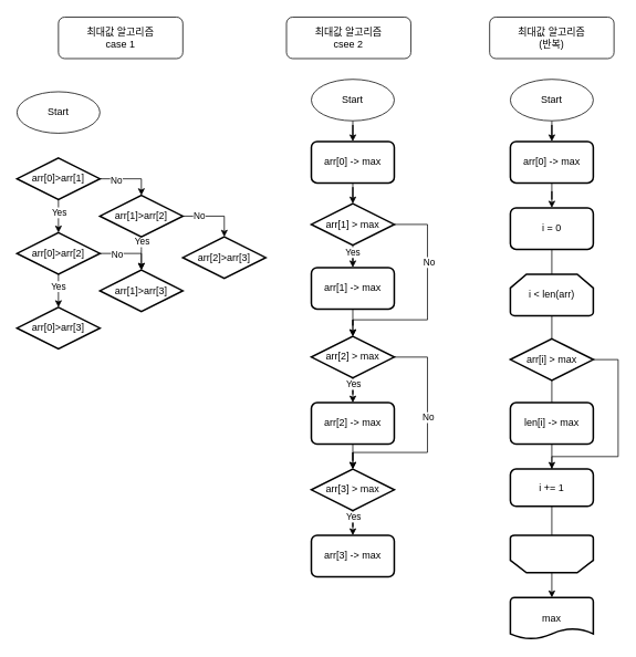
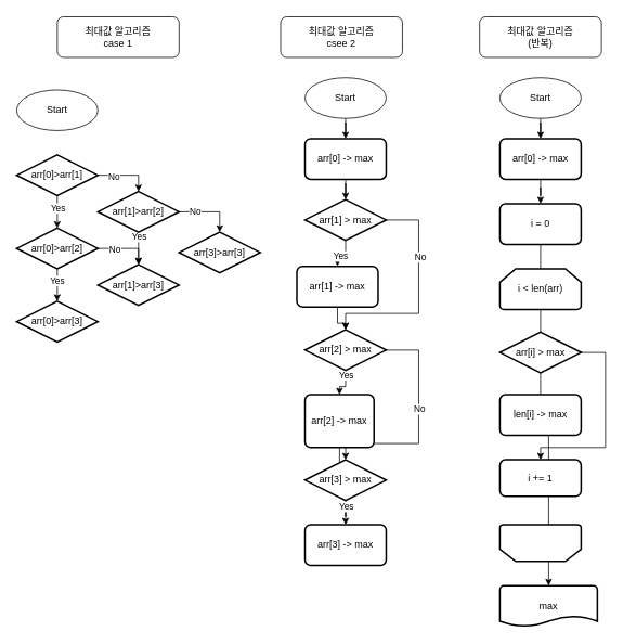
  <mxCell id="0" />
  <mxCell id="1" parent="0" />
  <mxCell id="2" value="Start" style="ellipse;whiteSpace=wrap;html=1;" vertex="1" parent="1"><mxGeometry x="20" y="110" width="100" height="50" as="geometry" /></mxCell>
  <mxCell id="3" value="최대값 알고리즘&lt;br&gt;case 1" style="rounded=1;whiteSpace=wrap;html=1;" vertex="1" parent="1"><mxGeometry x="70" y="20" width="150" height="50" as="geometry" /></mxCell>
  <mxCell id="4" style="edgeStyle=orthogonalEdgeStyle;rounded=0;orthogonalLoop=1;jettySize=auto;html=1;entryX=0.5;entryY=0;entryDx=0;entryDy=0;entryPerimeter=0;" edge="1" parent="1" source="8" target="13"><mxGeometry relative="1" as="geometry" /></mxCell>
  <mxCell id="5" value="Yes" style="edgeLabel;html=1;align=center;verticalAlign=middle;resizable=0;points=[];" vertex="1" connectable="0" parent="4"><mxGeometry x="-0.264" relative="1" as="geometry"><mxPoint as="offset" /></mxGeometry></mxCell>
  <mxCell id="6" style="edgeStyle=orthogonalEdgeStyle;rounded=0;orthogonalLoop=1;jettySize=auto;html=1;entryX=0.5;entryY=0;entryDx=0;entryDy=0;entryPerimeter=0;" edge="1" parent="1" source="8" target="19"><mxGeometry relative="1" as="geometry"><Array as="points"><mxPoint x="170" y="215" /></Array></mxGeometry></mxCell>
  <mxCell id="7" value="No" style="edgeLabel;html=1;align=center;verticalAlign=middle;resizable=0;points=[];" vertex="1" connectable="0" parent="6"><mxGeometry x="-0.447" y="-1" relative="1" as="geometry"><mxPoint as="offset" /></mxGeometry></mxCell>
  <mxCell id="8" value="arr[0]&amp;gt;arr[1]" style="strokeWidth=2;html=1;shape=mxgraph.flowchart.decision;whiteSpace=wrap;" vertex="1" parent="1"><mxGeometry x="20" y="190" width="100" height="50" as="geometry" /></mxCell>
  <mxCell id="9" style="edgeStyle=orthogonalEdgeStyle;rounded=0;orthogonalLoop=1;jettySize=auto;html=1;" edge="1" parent="1" source="13" target="14"><mxGeometry relative="1" as="geometry" /></mxCell>
  <mxCell id="10" value="Yes" style="edgeLabel;html=1;align=center;verticalAlign=middle;resizable=0;points=[];" vertex="1" connectable="0" parent="9"><mxGeometry x="-0.296" y="-1" relative="1" as="geometry"><mxPoint as="offset" /></mxGeometry></mxCell>
  <mxCell id="11" style="edgeStyle=orthogonalEdgeStyle;rounded=0;orthogonalLoop=1;jettySize=auto;html=1;entryX=0.5;entryY=0;entryDx=0;entryDy=0;entryPerimeter=0;" edge="1" parent="1" source="13" target="20"><mxGeometry relative="1" as="geometry"><Array as="points"><mxPoint x="170" y="305" /></Array></mxGeometry></mxCell>
  <mxCell id="12" value="No" style="edgeLabel;html=1;align=center;verticalAlign=middle;resizable=0;points=[];" vertex="1" connectable="0" parent="11"><mxGeometry x="-0.437" y="-1" relative="1" as="geometry"><mxPoint as="offset" /></mxGeometry></mxCell>
  <mxCell id="13" value="arr[0]&amp;gt;arr[2]" style="strokeWidth=2;html=1;shape=mxgraph.flowchart.decision;whiteSpace=wrap;" vertex="1" parent="1"><mxGeometry x="20" y="280" width="100" height="50" as="geometry" /></mxCell>
  <mxCell id="14" value="arr[0]&amp;gt;arr[3]" style="strokeWidth=2;html=1;shape=mxgraph.flowchart.decision;whiteSpace=wrap;" vertex="1" parent="1"><mxGeometry x="20" y="370" width="100" height="50" as="geometry" /></mxCell>
  <mxCell id="15" style="edgeStyle=orthogonalEdgeStyle;rounded=0;orthogonalLoop=1;jettySize=auto;html=1;" edge="1" parent="1" source="19" target="20"><mxGeometry relative="1" as="geometry"><Array as="points"><mxPoint x="170" y="300" /><mxPoint x="170" y="300" /></Array></mxGeometry></mxCell>
  <mxCell id="16" value="Yes" style="edgeLabel;html=1;align=center;verticalAlign=middle;resizable=0;points=[];" vertex="1" connectable="0" parent="15"><mxGeometry x="-0.727" relative="1" as="geometry"><mxPoint as="offset" /></mxGeometry></mxCell>
  <mxCell id="17" style="edgeStyle=orthogonalEdgeStyle;rounded=0;orthogonalLoop=1;jettySize=auto;html=1;" edge="1" parent="1" source="19" target="21"><mxGeometry relative="1" as="geometry"><Array as="points"><mxPoint x="270" y="260" /></Array></mxGeometry></mxCell>
  <mxCell id="18" value="No" style="edgeLabel;html=1;align=center;verticalAlign=middle;resizable=0;points=[];" vertex="1" connectable="0" parent="17"><mxGeometry x="-0.506" y="1" relative="1" as="geometry"><mxPoint as="offset" /></mxGeometry></mxCell>
  <mxCell id="19" value="arr[1]&amp;gt;arr[2]" style="strokeWidth=2;html=1;shape=mxgraph.flowchart.decision;whiteSpace=wrap;" vertex="1" parent="1"><mxGeometry x="120" y="235" width="100" height="50" as="geometry" /></mxCell>
  <mxCell id="20" value="arr[1]&amp;gt;arr[3]" style="strokeWidth=2;html=1;shape=mxgraph.flowchart.decision;whiteSpace=wrap;" vertex="1" parent="1"><mxGeometry x="120" y="325" width="100" height="50" as="geometry" /></mxCell>
- <mxCell id="21" value="arr[2]&amp;gt;arr[3]" style="strokeWidth=2;html=1;shape=mxgraph.flowchart.decision;whiteSpace=wrap;" vertex="1" parent="1"><mxGeometry x="220" y="285" width="100" height="50" as="geometry" /></mxCell>
+ <mxCell id="21" value="arr[3]&amp;gt;arr[3]" style="strokeWidth=2;html=1;shape=mxgraph.flowchart.decision;whiteSpace=wrap;" vertex="1" parent="1"><mxGeometry x="220" y="285" width="100" height="50" as="geometry" /></mxCell>
  <mxCell id="22" style="edgeStyle=orthogonalEdgeStyle;rounded=0;orthogonalLoop=1;jettySize=auto;html=1;entryX=0.5;entryY=0;entryDx=0;entryDy=0;" edge="1" parent="1" source="23" target="25"><mxGeometry relative="1" as="geometry" /></mxCell>
  <mxCell id="23" value="Start" style="ellipse;whiteSpace=wrap;html=1;" vertex="1" parent="1"><mxGeometry x="375" y="95" width="100" height="50" as="geometry" /></mxCell>
  <mxCell id="24" style="edgeStyle=orthogonalEdgeStyle;rounded=0;orthogonalLoop=1;jettySize=auto;html=1;" edge="1" parent="1" source="25" target="30"><mxGeometry relative="1" as="geometry" /></mxCell>
  <mxCell id="25" value="arr[0] -&amp;gt; max" style="rounded=1;whiteSpace=wrap;html=1;absoluteArcSize=1;arcSize=14;strokeWidth=2;" vertex="1" parent="1"><mxGeometry x="375" y="170" width="100" height="50" as="geometry" /></mxCell>
  <mxCell id="26" style="edgeStyle=orthogonalEdgeStyle;rounded=0;orthogonalLoop=1;jettySize=auto;html=1;entryX=0.5;entryY=0;entryDx=0;entryDy=0;" edge="1" parent="1" source="30" target="32"><mxGeometry relative="1" as="geometry" /></mxCell>
  <mxCell id="27" value="Yes" style="edgeLabel;html=1;align=center;verticalAlign=middle;resizable=0;points=[];" vertex="1" connectable="0" parent="26"><mxGeometry x="0.277" y="-1" relative="1" as="geometry"><mxPoint as="offset" /></mxGeometry></mxCell>
  <mxCell id="28" style="edgeStyle=orthogonalEdgeStyle;rounded=0;orthogonalLoop=1;jettySize=auto;html=1;entryX=0.5;entryY=0;entryDx=0;entryDy=0;entryPerimeter=0;" edge="1" parent="1" source="30" target="37"><mxGeometry relative="1" as="geometry"><Array as="points"><mxPoint x="515" y="270" /><mxPoint x="515" y="385" /><mxPoint x="425" y="385" /></Array></mxGeometry></mxCell>
  <mxCell id="29" value="No" style="edgeLabel;html=1;align=center;verticalAlign=middle;resizable=0;points=[];" vertex="1" connectable="0" parent="28"><mxGeometry x="-0.362" y="1" relative="1" as="geometry"><mxPoint as="offset" /></mxGeometry></mxCell>
  <mxCell id="30" value="arr[1] &amp;gt; max" style="strokeWidth=2;html=1;shape=mxgraph.flowchart.decision;whiteSpace=wrap;" vertex="1" parent="1"><mxGeometry x="375" y="245" width="100" height="50" as="geometry" /></mxCell>
  <mxCell id="31" style="edgeStyle=orthogonalEdgeStyle;rounded=0;orthogonalLoop=1;jettySize=auto;html=1;entryX=0.5;entryY=0;entryDx=0;entryDy=0;entryPerimeter=0;" edge="1" parent="1" source="32" target="37"><mxGeometry relative="1" as="geometry" /></mxCell>
- <mxCell id="32" value="arr[1] -&amp;gt; max" style="rounded=1;whiteSpace=wrap;html=1;absoluteArcSize=1;arcSize=14;strokeWidth=2;" vertex="1" parent="1"><mxGeometry x="375" y="322" width="100" height="50" as="geometry" /></mxCell>
+ <mxCell id="32" value="arr[1] -&amp;gt; max" style="rounded=1;whiteSpace=wrap;html=1;absoluteArcSize=1;arcSize=14;strokeWidth=2;" vertex="1" parent="1"><mxGeometry x="365" y="327" width="100" height="50" as="geometry" /></mxCell>
  <mxCell id="33" style="edgeStyle=orthogonalEdgeStyle;rounded=0;orthogonalLoop=1;jettySize=auto;html=1;" edge="1" parent="1" source="37" target="39"><mxGeometry relative="1" as="geometry" /></mxCell>
  <mxCell id="34" value="Yes" style="edgeLabel;html=1;align=center;verticalAlign=middle;resizable=0;points=[];" vertex="1" connectable="0" parent="33"><mxGeometry x="-0.711" relative="1" as="geometry"><mxPoint as="offset" /></mxGeometry></mxCell>
  <mxCell id="35" style="edgeStyle=orthogonalEdgeStyle;rounded=0;orthogonalLoop=1;jettySize=auto;html=1;entryX=0.5;entryY=0;entryDx=0;entryDy=0;entryPerimeter=0;" edge="1" parent="1" source="37" target="42"><mxGeometry relative="1" as="geometry"><Array as="points"><mxPoint x="515" y="430" /><mxPoint x="515" y="545" /><mxPoint x="425" y="545" /></Array></mxGeometry></mxCell>
  <mxCell id="36" value="No" style="edgeLabel;html=1;align=center;verticalAlign=middle;resizable=0;points=[];" vertex="1" connectable="0" parent="35"><mxGeometry x="-0.154" relative="1" as="geometry"><mxPoint as="offset" /></mxGeometry></mxCell>
  <mxCell id="37" value="arr[2] &amp;gt; max" style="strokeWidth=2;html=1;shape=mxgraph.flowchart.decision;whiteSpace=wrap;" vertex="1" parent="1"><mxGeometry x="375" y="405" width="100" height="50" as="geometry" /></mxCell>
  <mxCell id="38" style="edgeStyle=orthogonalEdgeStyle;rounded=0;orthogonalLoop=1;jettySize=auto;html=1;" edge="1" parent="1" source="39" target="42"><mxGeometry relative="1" as="geometry" /></mxCell>
- <mxCell id="39" value="arr[2] -&amp;gt; max" style="rounded=1;whiteSpace=wrap;html=1;absoluteArcSize=1;arcSize=14;strokeWidth=2;" vertex="1" parent="1"><mxGeometry x="375" y="485" width="100" height="50" as="geometry" /></mxCell>
+ <mxCell id="39" value="arr[2] -&amp;gt; max" style="rounded=1;whiteSpace=wrap;html=1;absoluteArcSize=1;arcSize=14;strokeWidth=2;" vertex="1" parent="1"><mxGeometry x="375" y="485" width="85" height="65" as="geometry" /></mxCell>
  <mxCell id="40" style="edgeStyle=orthogonalEdgeStyle;rounded=0;orthogonalLoop=1;jettySize=auto;html=1;" edge="1" parent="1" source="42" target="43"><mxGeometry relative="1" as="geometry" /></mxCell>
  <mxCell id="41" value="Yes" style="edgeLabel;html=1;align=center;verticalAlign=middle;resizable=0;points=[];" vertex="1" connectable="0" parent="40"><mxGeometry x="-0.703" relative="1" as="geometry"><mxPoint as="offset" /></mxGeometry></mxCell>
  <mxCell id="42" value="arr[3] &amp;gt; max" style="strokeWidth=2;html=1;shape=mxgraph.flowchart.decision;whiteSpace=wrap;" vertex="1" parent="1"><mxGeometry x="375" y="565" width="100" height="50" as="geometry" /></mxCell>
  <mxCell id="43" value="arr[3] -&amp;gt; max" style="rounded=1;whiteSpace=wrap;html=1;absoluteArcSize=1;arcSize=14;strokeWidth=2;" vertex="1" parent="1"><mxGeometry x="375" y="645" width="100" height="50" as="geometry" /></mxCell>
  <mxCell id="44" style="edgeStyle=orthogonalEdgeStyle;rounded=0;orthogonalLoop=1;jettySize=auto;html=1;" edge="1" parent="1" source="45" target="49"><mxGeometry relative="1" as="geometry" /></mxCell>
  <mxCell id="45" value="arr[0] -&amp;gt; max" style="rounded=1;whiteSpace=wrap;html=1;absoluteArcSize=1;arcSize=14;strokeWidth=2;" vertex="1" parent="1"><mxGeometry x="615" y="170" width="100" height="50" as="geometry" /></mxCell>
  <mxCell id="46" style="edgeStyle=orthogonalEdgeStyle;rounded=0;orthogonalLoop=1;jettySize=auto;html=1;entryX=0.5;entryY=0;entryDx=0;entryDy=0;" edge="1" parent="1" source="47" target="45"><mxGeometry relative="1" as="geometry" /></mxCell>
  <mxCell id="47" value="Start" style="ellipse;whiteSpace=wrap;html=1;" vertex="1" parent="1"><mxGeometry x="615" y="95" width="100" height="50" as="geometry" /></mxCell>
  <mxCell id="48" style="edgeStyle=orthogonalEdgeStyle;rounded=0;orthogonalLoop=1;jettySize=auto;html=1;" edge="1" parent="1" source="49" target="55"><mxGeometry relative="1" as="geometry" /></mxCell>
  <mxCell id="49" value="i = 0" style="rounded=1;whiteSpace=wrap;html=1;absoluteArcSize=1;arcSize=14;strokeWidth=2;" vertex="1" parent="1"><mxGeometry x="615" y="250" width="100" height="50" as="geometry" /></mxCell>
  <mxCell id="50" style="edgeStyle=orthogonalEdgeStyle;rounded=0;orthogonalLoop=1;jettySize=auto;html=1;" edge="1" parent="1" source="51" target="53"><mxGeometry relative="1" as="geometry"><Array as="points"><mxPoint x="745" y="433" /><mxPoint x="745" y="550" /><mxPoint x="665" y="550" /></Array></mxGeometry></mxCell>
  <mxCell id="51" value="arr[i] &amp;gt; max" style="strokeWidth=2;html=1;shape=mxgraph.flowchart.decision;whiteSpace=wrap;" vertex="1" parent="1"><mxGeometry x="615" y="408" width="100" height="50" as="geometry" /></mxCell>
  <mxCell id="52" value="len[i] -&amp;gt; max" style="rounded=1;whiteSpace=wrap;html=1;absoluteArcSize=1;arcSize=14;strokeWidth=2;" vertex="1" parent="1"><mxGeometry x="615" y="485" width="100" height="50" as="geometry" /></mxCell>
  <mxCell id="53" value="i += 1" style="rounded=1;whiteSpace=wrap;html=1;absoluteArcSize=1;arcSize=14;strokeWidth=2;" vertex="1" parent="1"><mxGeometry x="615" y="565" width="100" height="45" as="geometry" /></mxCell>
  <mxCell id="54" value="" style="strokeWidth=2;html=1;shape=mxgraph.flowchart.loop_limit;whiteSpace=wrap;direction=west;" vertex="1" parent="1"><mxGeometry x="615" y="645" width="100" height="45" as="geometry" /></mxCell>
- <mxCell id="55" value="max" style="strokeWidth=2;html=1;shape=mxgraph.flowchart.document2;whiteSpace=wrap;size=0.25;" vertex="1" parent="1"><mxGeometry x="615" y="720" width="100" height="50" as="geometry" /></mxCell>
+ <mxCell id="55" value="max" style="strokeWidth=2;html=1;shape=mxgraph.flowchart.document2;whiteSpace=wrap;size=0.25;" vertex="1" parent="1"><mxGeometry x="615" y="720" width="120" height="50" as="geometry" /></mxCell>
  <mxCell id="56" value="i &amp;lt; len(arr)" style="strokeWidth=2;html=1;shape=mxgraph.flowchart.loop_limit;whiteSpace=wrap;" vertex="1" parent="1"><mxGeometry x="615" y="330" width="100" height="50" as="geometry" /></mxCell>
  <mxCell id="57" value="최대값 알고리즘&lt;br&gt;(반복)" style="rounded=1;whiteSpace=wrap;html=1;" vertex="1" parent="1"><mxGeometry x="590" y="20" width="150" height="50" as="geometry" /></mxCell>
  <mxCell id="58" value="최대값 알고리즘&lt;br&gt;csee 2" style="rounded=1;whiteSpace=wrap;html=1;" vertex="1" parent="1"><mxGeometry x="345" y="20" width="150" height="50" as="geometry" /></mxCell>
